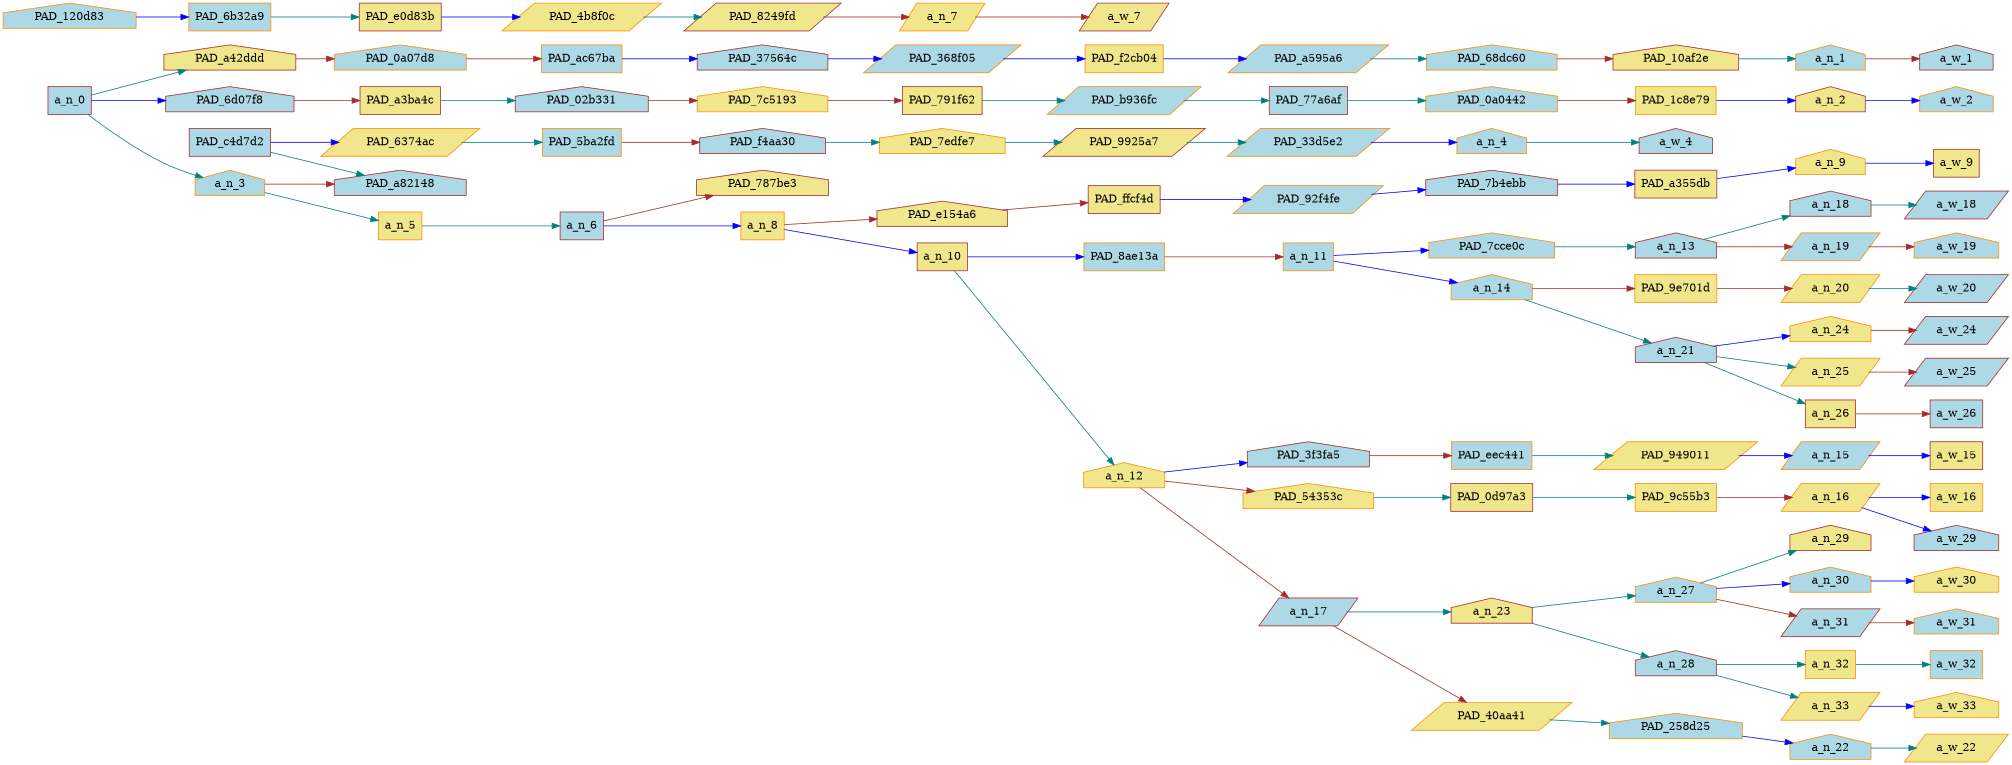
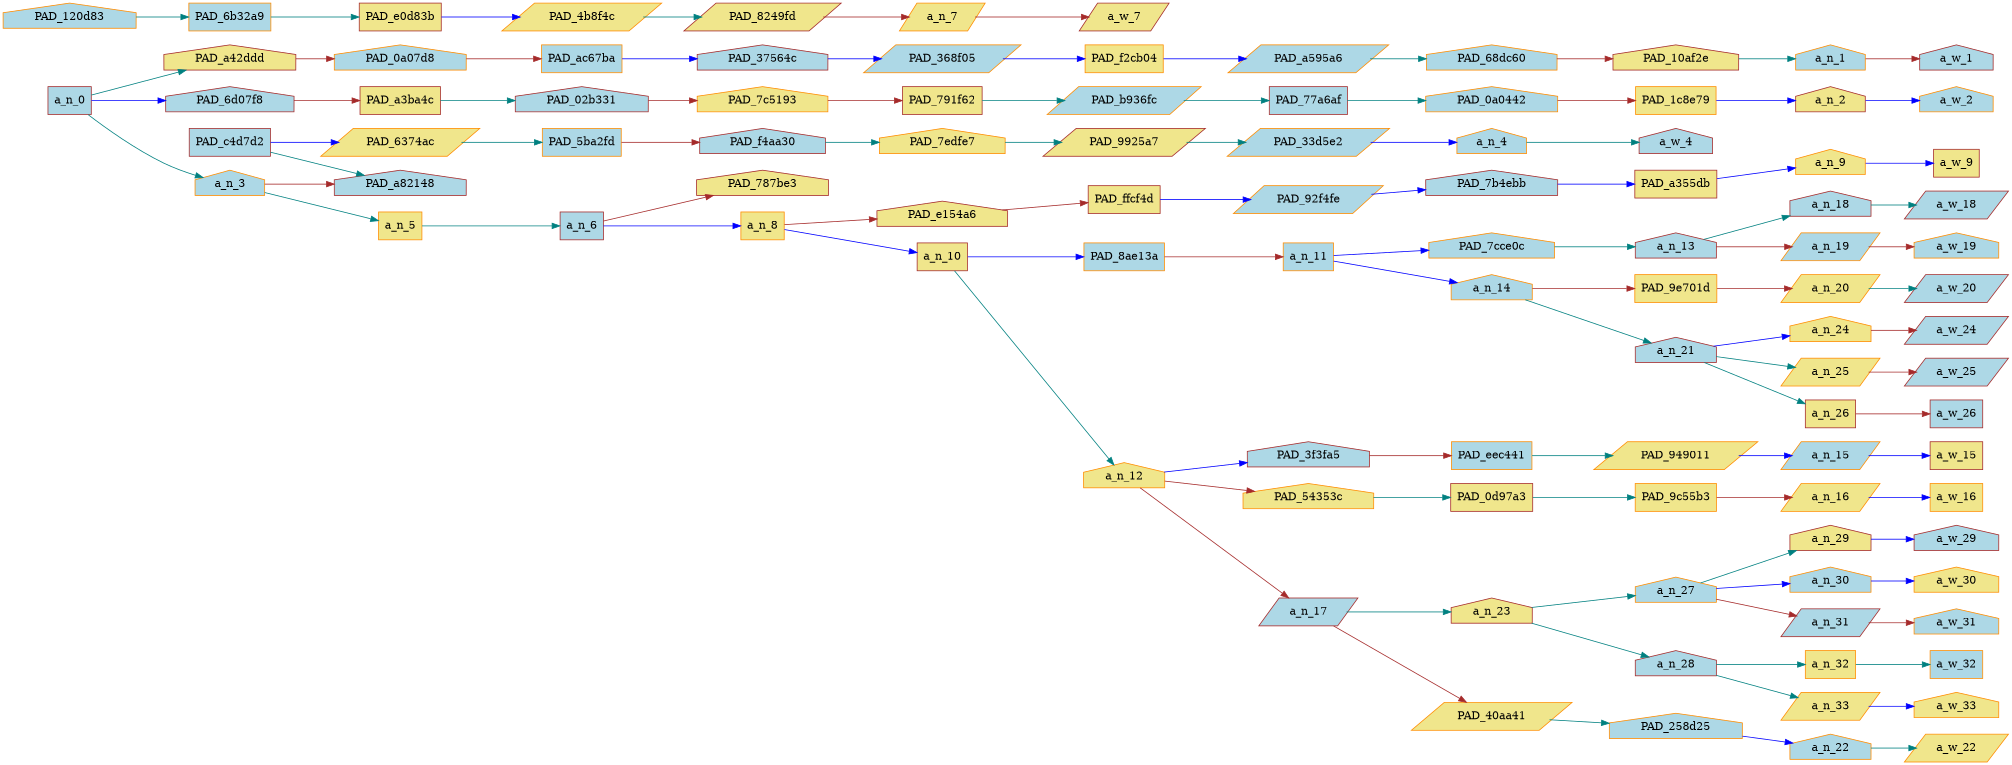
  strict digraph {
    rankdir=LR
    node [color=darkorange div_dir=-1 fillcolor=lightblue index=0 level=1 shape=house style=filled text_span="[0]" value=0.02078703]
    edge [color=teal]
    a_n_0 [color=brown div_dir=1 level=11 shape=box text_span="[0, 1, 2, 3, 4, 5, 6, 7, 8, 9, 10, 11, 12, 13, 14, 15, 16, 17, 18]" value=1.00000002]
    PAD_a42ddd [color=brown fillcolor=khaki level=10]
    PAD_6d07f8 [color=brown index=1 level=10 text_span="[1]" value=0.02095790]
    a_n_3 [div_dir=1 index=2 level=10 text_span="[2, 3, 4, 5, 6, 7, 8, 9, 10, 11, 12, 13, 14, 15, 16, 17, 18]" value=0.95817340]
    PAD_0a07d8 [level=9]
    PAD_a3ba4c [color=brown fillcolor=khaki index=1 level=9 shape=box text_span="[1]" value=0.02095790]
    PAD_a82148 [color=brown index=2 level=9 text_span="[2]" value=0.02240287]
    a_n_5 [div_dir=1 fillcolor=khaki index=3 level=9 shape=box text_span="[3, 4, 5, 6, 7, 8, 9, 10, 11, 12, 13, 14, 15, 16, 17, 18]" value=0.93567217]
    PAD_ac67ba [level=8 shape=box]
    PAD_02b331 [color=brown index=1 level=8 text_span="[1]" value=0.02095790]
    a_n_6 [color=brown div_dir=1 index=3 level=8 shape=box text_span="[3, 4, 5, 6, 7, 8, 9, 10, 11, 12, 13, 14, 15, 16, 17, 18]" value=0.93554560]
    PAD_37564c [color=brown level=7]
    PAD_368f05 [level=6 shape=parallelogram]
    PAD_f2cb04 [fillcolor=khaki level=5 shape=box]
    n15 [label=PAD_a595a6 level=4 shape=parallelogram]
    PAD_68dc60 [level=3]
    PAD_10af2e [color=brown fillcolor=khaki level=2]
    a_n_1
    a_w_1 [color=brown div_dir=0 level=0 value=somehow]
    PAD_7c5193 [fillcolor=khaki index=1 level=7 text_span="[1]" value=0.02095790]
    PAD_791f62 [color=brown fillcolor=khaki index=1 level=6 shape=box text_span="[1]" value=0.02095790]
    PAD_b936fc [index=1 level=5 shape=parallelogram text_span="[1]" value=0.02095790]
    PAD_77a6af [color=brown index=1 level=4 shape=box text_span="[1]" value=0.02095790]
    PAD_0a0442 [index=1 level=3 text_span="[1]" value=0.02095790]
    PAD_1c8e79 [fillcolor=khaki index=1 level=2 shape=box text_span="[1]" value=0.02095790]
    a_n_2 [color=brown fillcolor=khaki index=1 text_span="[1]" value=0.02095790]
    a_w_2 [div_dir=0 index=1 level=0 text_span="[1]" value=i]
    PAD_c4d7d2 [color=brown index=2 level=8 shape=box text_span="[2]" value=0.02240287]
    PAD_6374ac [fillcolor=khaki index=2 level=7 shape=parallelogram text_span="[2]" value=0.02240287]
    PAD_787be3 [color=brown fillcolor=khaki index=3 level=7 text_span="[3]" value=0.02257752]
    a_n_8 [div_dir=1 fillcolor=khaki index=4 level=7 shape=box text_span="[4, 5, 6, 7, 8, 9, 10, 11, 12, 13, 14, 15, 16, 17, 18]" value=0.91284152]
    PAD_5ba2fd [index=2 level=6 shape=box text_span="[2]" value=0.02240287]
    PAD_f4aa30 [color=brown index=2 level=5 text_span="[2]" value=0.02240287]
    PAD_7edfe7 [fillcolor=khaki index=2 level=4 text_span="[2]" value=0.02240287]
    PAD_9925a7 [color=brown fillcolor=khaki index=2 level=3 shape=parallelogram text_span="[2]" value=0.02240287]
    PAD_33d5e2 [index=2 level=2 shape=parallelogram text_span="[2]" value=0.02240287]
    a_n_4 [index=2 text_span="[2]" value=0.02240287]
    a_w_4 [color=brown div_dir=0 index=2 level=0 text_span="[2]" value=wish]
    PAD_e154a6 [color=brown div_dir=1 fillcolor=khaki index=4 level=6 text_span="[4]" value=0.02076542]
    a_n_10 [color=brown div_dir=1 fillcolor=khaki index=5 level=6 shape=box text_span="[5, 6, 7, 8, 9, 10, 11, 12, 13, 14, 15, 16, 17, 18]" value=0.89192705]
    PAD_120d83 [index=3 level=6 text_span="[3]" value=0.02257752]
    PAD_6b32a9 [index=3 level=5 shape=box text_span="[3]" value=0.02257752]
    PAD_ffcf4d [color=brown div_dir=1 fillcolor=khaki index=4 level=5 shape=box text_span="[4]" value=0.02076542]
    PAD_8ae13a [div_dir=1 index=5 level=5 shape=box text_span="[5, 6, 7, 8, 9, 10]" value=0.15651593]
    a_n_12 [div_dir=1 fillcolor=khaki index=6 level=5 text_span="[11, 12, 13, 14, 15, 16, 17, 18]" value=0.73526192]
    PAD_e0d83b [color=brown fillcolor=khaki index=3 level=4 shape=box text_span="[3]" value=0.02257752]
-   PAD_4b8f0c [fillcolor=khaki index=3 level=3 shape=parallelogram text_span="[3]" value=0.02257752]
+   PAD_4b8f0c [fillcolor=khaki index=3 level=3 shape=parallelogram text_span="[3]" value=0.02257752 label=PAD_4b8f4c]
    PAD_8249fd [color=brown fillcolor=khaki index=3 level=2 shape=parallelogram text_span="[3]" value=0.02257752]
    a_n_7 [fillcolor=khaki index=3 shape=parallelogram text_span="[3]" value=0.02257752]
    a_w_7 [color=brown div_dir=0 fillcolor=khaki index=3 level=0 shape=parallelogram text_span="[3]" value=i1]
    PAD_92f4fe [div_dir=1 index=4 level=4 shape=parallelogram text_span="[4]" value=0.02076542]
    a_n_11 [div_dir=1 index=5 level=4 shape=box text_span="[5, 6, 7, 8, 9, 10]" value=0.15651593]
    PAD_3f3fa5 [color=brown div_dir=1 index=6 level=4 text_span="[11]" value=0.02900312]
    PAD_54353c [fillcolor=khaki index=7 level=4 text_span="[12]" value=0.02961585]
    a_n_17 [color=brown div_dir=1 index=8 level=4 shape=parallelogram text_span="[13, 14, 15, 16, 17, 18]" value=0.67653240]
    PAD_7b4ebb [color=brown div_dir=1 index=4 level=3 text_span="[4]" value=0.02076542]
    PAD_a355db [color=brown div_dir=1 fillcolor=khaki index=4 level=2 shape=box text_span="[4]" value=0.02076542]
    a_n_9 [div_dir=1 fillcolor=khaki index=4 text_span="[4]" value=0.02076542]
    a_w_9 [color=brown div_dir=0 fillcolor=khaki index=4 level=0 shape=box text_span="[4]" value=was]
    PAD_7cce0c [div_dir=1 index=5 level=3 text_span="[5, 6]" value=0.05426522]
    a_n_14 [div_dir=1 index=6 level=3 text_span="[7, 8, 9, 10]" value=0.10214999]
    PAD_eec441 [div_dir=1 index=7 level=3 shape=box text_span="[11]" value=0.02900312]
    PAD_0d97a3 [color=brown fillcolor=khaki index=8 level=3 shape=box text_span="[12]" value=0.02961585]
    PAD_40aa41 [fillcolor=khaki index=9 level=3 shape=parallelogram text_span="[13]" value=0.06015898]
    a_n_23 [color=brown div_dir=1 fillcolor=khaki index=10 level=3 text_span="[14, 15, 16, 17, 18]" value=0.61627391]
    a_n_13 [color=brown div_dir=1 index=5 level=2 text_span="[5, 6]" value=0.05426522]
    PAD_9e701d [div_dir=1 fillcolor=khaki index=6 level=2 shape=box text_span="[7]" value=0.01924800]
    a_n_21 [color=brown div_dir=1 index=7 level=2 text_span="[8, 9, 10]" value=0.08279536]
    a_n_18 [color=brown div_dir=1 index=5 text_span="[5]" value=0.02132468]
    a_n_19 [index=6 shape=parallelogram text_span="[6]" value=0.03291680]
    a_n_20 [div_dir=1 fillcolor=khaki index=7 shape=parallelogram text_span="[7]" value=0.01924800]
    a_n_24 [div_dir=1 fillcolor=khaki index=8 text_span="[8]" value=0.02106914]
    a_n_25 [div_dir=1 fillcolor=khaki index=9 shape=parallelogram text_span="[9]" value=0.03465390]
    a_n_26 [color=brown div_dir=1 fillcolor=khaki index=10 shape=box text_span="[10]" value=0.02695893]
    a_w_18 [color=brown div_dir=0 index=5 level=0 shape=parallelogram text_span="[5]" value=the]
    a_w_19 [div_dir=0 index=6 level=0 text_span="[6]" value=man]
    a_w_20 [color=brown div_dir=0 index=7 level=0 shape=parallelogram text_span="[7]" value=with]
    a_w_24 [color=brown div_dir=0 index=8 level=0 shape=parallelogram text_span="[8]" value=the1]
    a_w_25 [color=brown div_dir=0 index=9 level=0 shape=parallelogram text_span="[9]" value=white]
    a_w_26 [color=brown div_dir=0 index=10 level=0 shape=box text_span="[10]" value=today]
    PAD_949011 [div_dir=1 fillcolor=khaki index=8 level=2 shape=parallelogram text_span="[11]" value=0.02900312]
    PAD_9c55b3 [fillcolor=khaki index=9 level=2 shape=box text_span="[12]" value=0.02961585]
    PAD_258d25 [index=10 level=2 text_span="[13]" value=0.06015898]
    a_n_27 [div_dir=1 index=11 level=2 text_span="[14, 15, 16]" value=0.53130508]
    a_n_28 [color=brown div_dir=1 index=12 level=2 text_span="[17, 18]" value=0.08472422]
    a_n_15 [div_dir=1 index=11 shape=parallelogram text_span="[11]" value=0.02900312]
    a_w_15 [color=brown div_dir=0 fillcolor=khaki index=11 level=0 shape=box text_span="[11]" value="😅"]
    a_n_16 [fillcolor=khaki index=12 shape=parallelogram text_span="[12]" value=0.02961585]
    a_w_16 [div_dir=0 fillcolor=khaki index=12 level=0 shape=box text_span="[12]" value=god]
    a_n_22 [index=13 text_span="[13]" value=0.06015898]
    a_n_29 [color=brown fillcolor=khaki index=14 text_span="[14]" value=0.04860026]
    a_n_30 [div_dir=1 index=15 text_span="[15]" value=0.13329040]
    a_n_31 [color=brown div_dir=1 index=16 shape=parallelogram text_span="[16]" value=0.34914411]
    a_n_32 [div_dir=1 fillcolor=khaki index=17 shape=box text_span="[17]" value=0.04758696]
    a_n_33 [fillcolor=khaki index=18 shape=parallelogram text_span="[18]" value=0.03711379]
    a_w_22 [div_dir=0 fillcolor=khaki index=13 level=0 shape=parallelogram text_span="[13]" value=bless]
    a_w_29 [color=brown div_dir=0 index=14 level=0 text_span="[14]" value=the2]
    a_w_30 [div_dir=0 fillcolor=khaki index=15 level=0 text_span="[15]" value=trap]
    a_w_31 [div_dir=0 index=16 level=0 text_span="[16]" value=niggas]
    a_w_32 [div_dir=0 index=17 level=0 shape=box text_span="[17]" value=happy]
    a_w_33 [div_dir=0 fillcolor=khaki index=18 level=0 text_span="[18]" value=october]
    a_n_0 -> PAD_a42ddd
    a_n_0 -> PAD_6d07f8 [color=blue]
    a_n_0 -> a_n_3
    PAD_a42ddd -> PAD_0a07d8 [color=brown]
    PAD_6d07f8 -> PAD_a3ba4c [color=brown]
    a_n_3 -> PAD_a82148 [color=brown]
    a_n_3 -> a_n_5
    PAD_0a07d8 -> PAD_ac67ba [color=brown]
    PAD_a3ba4c -> PAD_02b331
    a_n_5 -> a_n_6
    PAD_ac67ba -> PAD_37564c [color=blue]
    PAD_02b331 -> PAD_7c5193 [color=brown]
    a_n_6 -> PAD_787be3 [color=brown]
    a_n_6 -> a_n_8 [color=blue]
    PAD_37564c -> PAD_368f05 [color=blue]
    PAD_368f05 -> PAD_f2cb04 [color=blue]
    PAD_f2cb04 -> n15 [color=blue]
    n15 -> PAD_68dc60
    PAD_68dc60 -> PAD_10af2e [color=brown]
    PAD_10af2e -> a_n_1
    a_n_1 -> a_w_1 [color=brown]
    PAD_7c5193 -> PAD_791f62 [color=brown]
    PAD_791f62 -> PAD_b936fc
    PAD_b936fc -> PAD_77a6af
    PAD_77a6af -> PAD_0a0442
    PAD_0a0442 -> PAD_1c8e79 [color=brown]
    PAD_1c8e79 -> a_n_2 [color=blue]
    a_n_2 -> a_w_2 [color=blue]
    PAD_c4d7d2 -> PAD_a82148
    PAD_c4d7d2 -> PAD_6374ac [color=blue]
    PAD_6374ac -> PAD_5ba2fd
    a_n_8 -> PAD_e154a6 [color=brown]
    a_n_8 -> a_n_10 [color=blue]
    PAD_5ba2fd -> PAD_f4aa30 [color=brown]
    PAD_f4aa30 -> PAD_7edfe7
    PAD_7edfe7 -> PAD_9925a7
    PAD_9925a7 -> PAD_33d5e2
    PAD_33d5e2 -> a_n_4 [color=blue]
    a_n_4 -> a_w_4
    PAD_e154a6 -> PAD_ffcf4d [color=brown]
    a_n_10 -> PAD_8ae13a [color=blue]
    a_n_10 -> a_n_12
-   PAD_120d83 -> PAD_6b32a9 [color=blue]
+   PAD_120d83 -> PAD_6b32a9
    PAD_6b32a9 -> PAD_e0d83b
    PAD_ffcf4d -> PAD_92f4fe [color=blue]
    PAD_8ae13a -> a_n_11 [color=brown]
    a_n_12 -> PAD_3f3fa5 [color=blue]
    a_n_12 -> PAD_54353c [color=brown]
    a_n_12 -> a_n_17 [color=brown]
    PAD_e0d83b -> PAD_4b8f0c [color=blue]
    PAD_4b8f0c -> PAD_8249fd
    PAD_8249fd -> a_n_7 [color=brown]
    a_n_7 -> a_w_7 [color=brown]
    PAD_92f4fe -> PAD_7b4ebb [color=blue]
    a_n_11 -> PAD_7cce0c [color=blue]
    a_n_11 -> a_n_14 [color=blue]
    PAD_3f3fa5 -> PAD_eec441 [color=brown]
    PAD_54353c -> PAD_0d97a3
    a_n_17 -> PAD_40aa41 [color=brown]
    a_n_17 -> a_n_23
    PAD_7b4ebb -> PAD_a355db [color=blue]
    PAD_a355db -> a_n_9 [color=blue]
    a_n_9 -> a_w_9 [color=blue]
    PAD_7cce0c -> a_n_13
    a_n_14 -> PAD_9e701d [color=brown]
    a_n_14 -> a_n_21
    PAD_eec441 -> PAD_949011
    PAD_0d97a3 -> PAD_9c55b3
    PAD_40aa41 -> PAD_258d25
    a_n_23 -> a_n_27
    a_n_23 -> a_n_28
    a_n_13 -> a_n_18
    a_n_13 -> a_n_19 [color=brown]
    PAD_9e701d -> a_n_20 [color=brown]
    a_n_21 -> a_n_24 [color=blue]
    a_n_21 -> a_n_25
    a_n_21 -> a_n_26
    a_n_18 -> a_w_18
    a_n_19 -> a_w_19 [color=brown]
    a_n_20 -> a_w_20
    a_n_24 -> a_w_24 [color=brown]
    a_n_25 -> a_w_25 [color=brown]
    a_n_26 -> a_w_26 [color=brown]
    PAD_949011 -> a_n_15 [color=blue]
    PAD_9c55b3 -> a_n_16 [color=brown]
    PAD_258d25 -> a_n_22 [color=blue]
    a_n_27 -> a_n_29
    a_n_27 -> a_n_30 [color=blue]
    a_n_27 -> a_n_31 [color=brown]
    a_n_28 -> a_n_32
    a_n_28 -> a_n_33
    a_n_15 -> a_w_15 [color=blue]
    a_n_16 -> a_w_16 [color=blue]
    a_n_22 -> a_w_22
-   a_n_16 -> a_w_29 [color=blue]
+   a_n_29 -> a_w_29 [color=blue]
    a_n_30 -> a_w_30 [color=blue]
    a_n_31 -> a_w_31 [color=brown]
    a_n_32 -> a_w_32
    a_n_33 -> a_w_33 [color=blue]
  }
